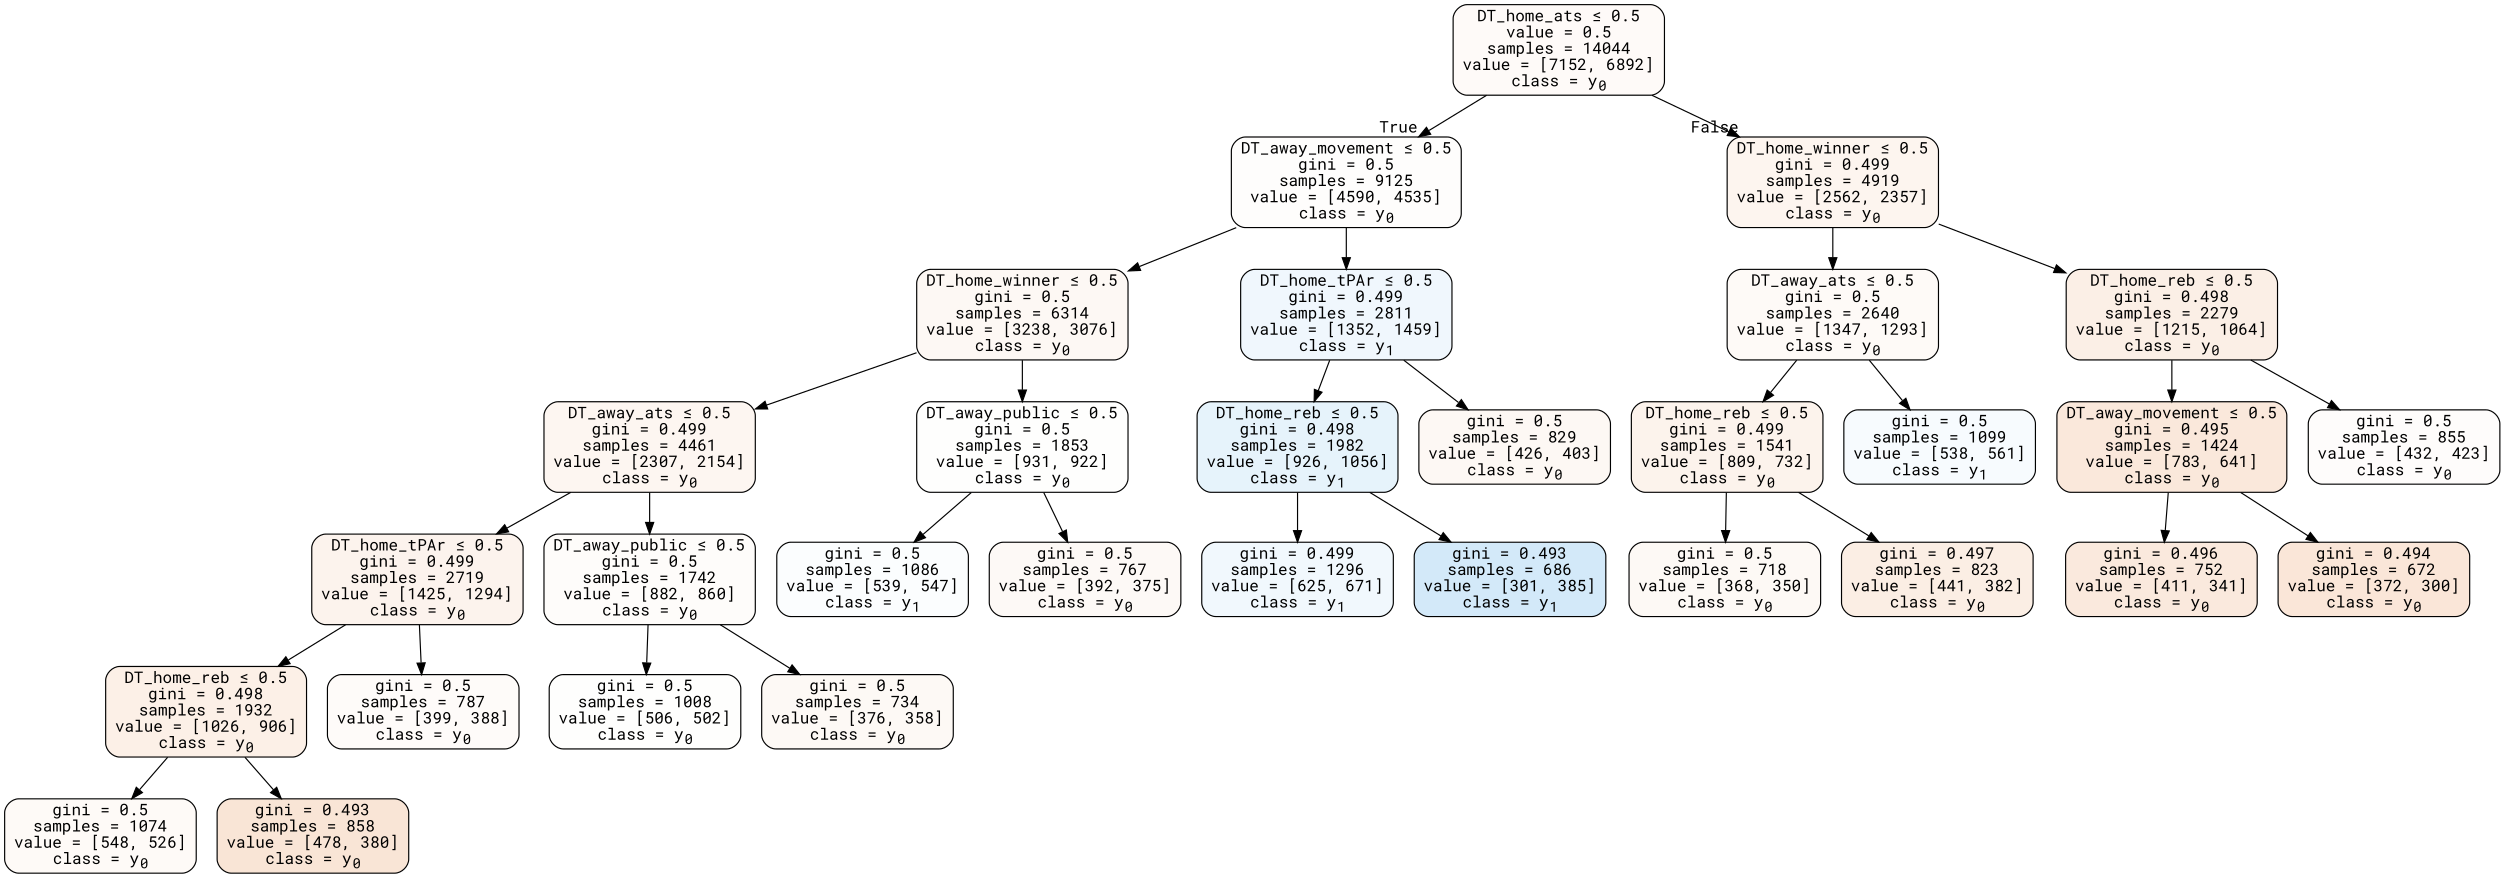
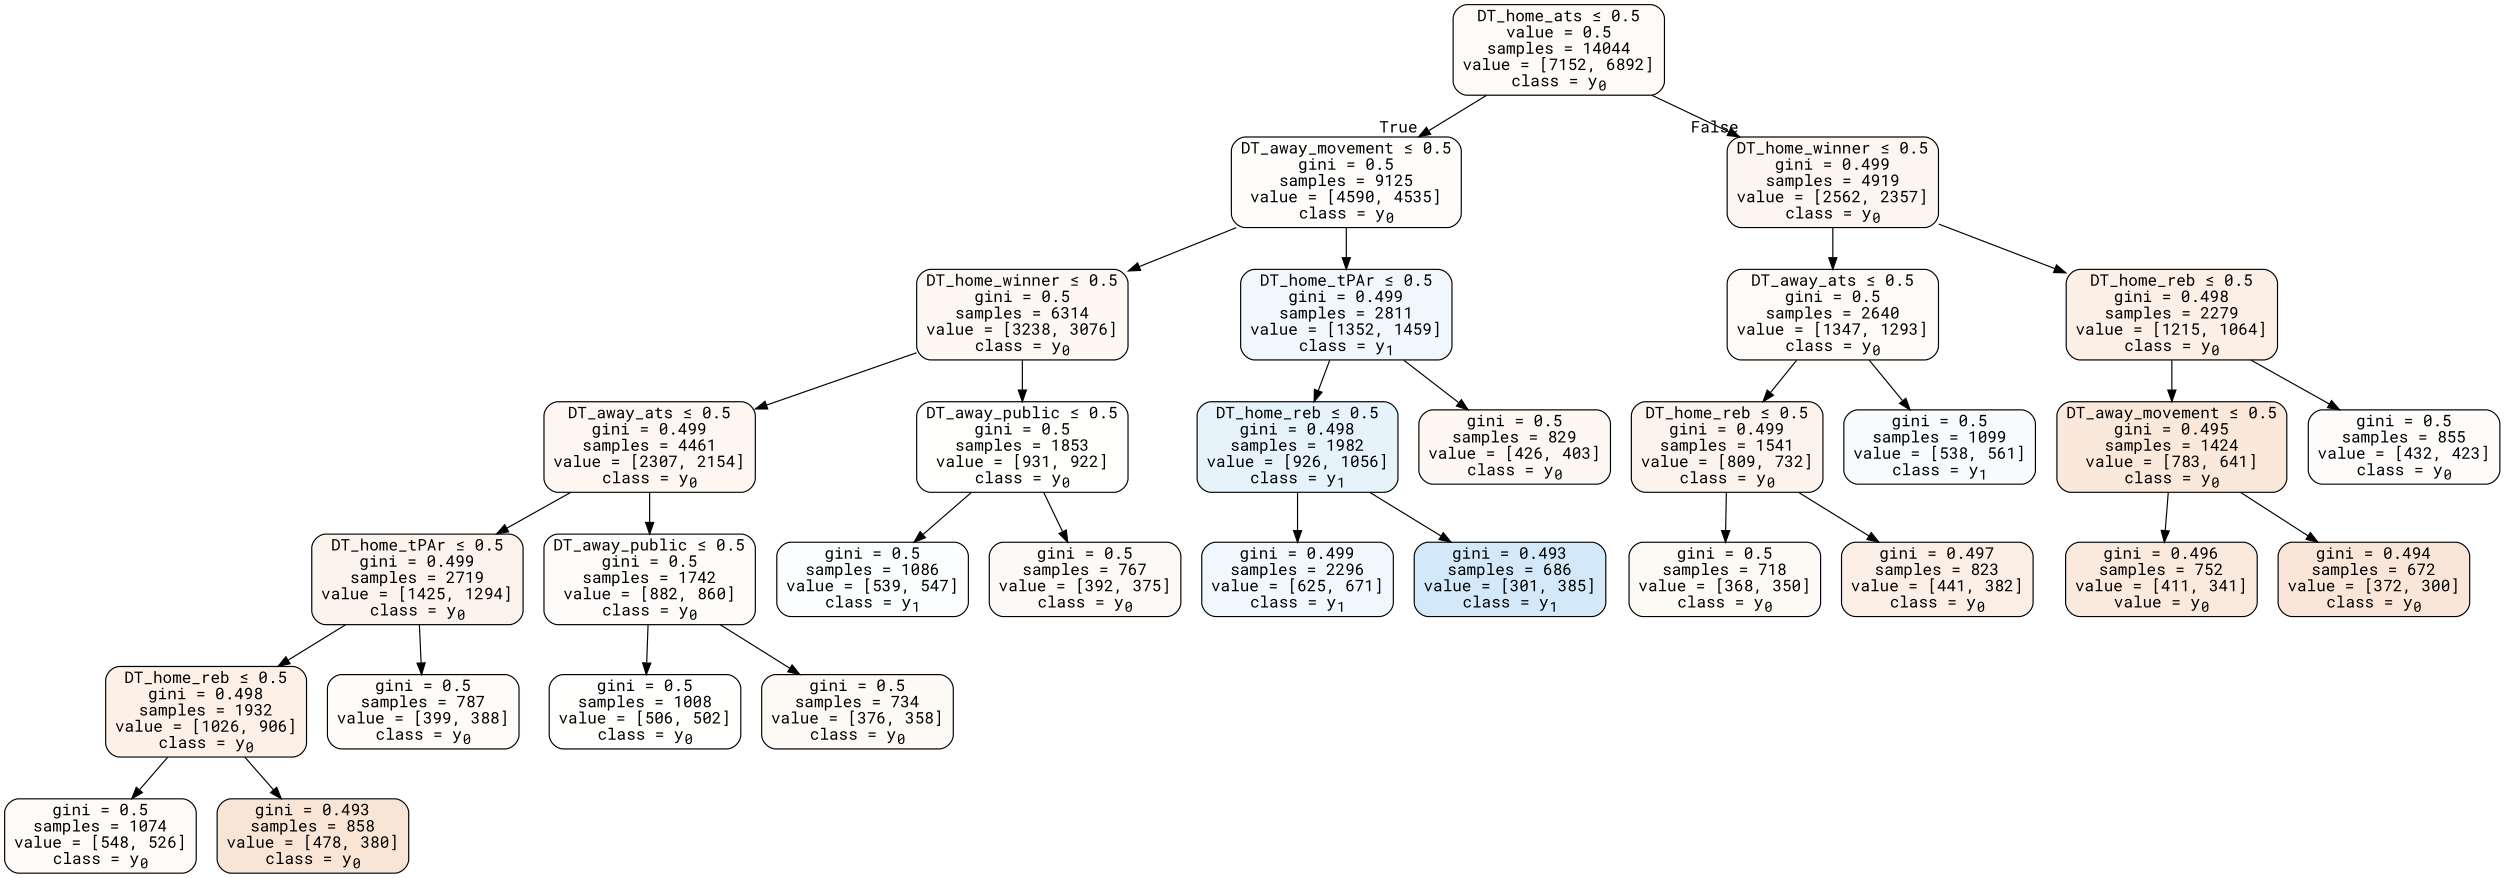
  digraph {
    fontname="Roboto Mono"
    node [color=black fillcolor="#e581390a" fontname="Roboto Mono" shape=box style="filled, rounded"]
    edge [fontname="Roboto Mono"]
    n1 [fillcolor="#e5813909" label=<DT_home_ats &le; 0.5<br/>value = 0.5<br/>samples = 14044<br/>value = [7152, 6892]<br/>class = y<SUB>0</SUB>>]
    n2 [fillcolor="#e5813903" label=<DT_away_movement &le; 0.5<br/>gini = 0.5<br/>samples = 9125<br/>value = [4590, 4535]<br/>class = y<SUB>0</SUB>>]
    n3 [fillcolor="#e5813914" label=<DT_home_winner &le; 0.5<br/>gini = 0.499<br/>samples = 4919<br/>value = [2562, 2357]<br/>class = y<SUB>0</SUB>>]
    n4 [fillcolor="#e581390d" label=<DT_home_winner &le; 0.5<br/>gini = 0.5<br/>samples = 6314<br/>value = [3238, 3076]<br/>class = y<SUB>0</SUB>>]
    n5 [fillcolor="#399de513" label=<DT_home_tPAr &le; 0.5<br/>gini = 0.499<br/>samples = 2811<br/>value = [1352, 1459]<br/>class = y<SUB>1</SUB>>]
    n6 [label=<DT_away_ats &le; 0.5<br/>gini = 0.5<br/>samples = 2640<br/>value = [1347, 1293]<br/>class = y<SUB>0</SUB>>]
    n7 [fillcolor="#e5813920" label=<DT_home_reb &le; 0.5<br/>gini = 0.498<br/>samples = 2279<br/>value = [1215, 1064]<br/>class = y<SUB>0</SUB>>]
    n8 [fillcolor="#e5813911" label=<DT_away_ats &le; 0.5<br/>gini = 0.499<br/>samples = 4461<br/>value = [2307, 2154]<br/>class = y<SUB>0</SUB>>]
    n9 [fillcolor="#e5813902" label=<DT_away_public &le; 0.5<br/>gini = 0.5<br/>samples = 1853<br/>value = [931, 922]<br/>class = y<SUB>0</SUB>>]
    n10 [fillcolor="#399de51f" label=<DT_home_reb &le; 0.5<br/>gini = 0.498<br/>samples = 1982<br/>value = [926, 1056]<br/>class = y<SUB>1</SUB>>]
    n11 [fillcolor="#e581390e" label=<gini = 0.5<br/>samples = 829<br/>value = [426, 403]<br/>class = y<SUB>0</SUB>>]
    n12 [fillcolor="#e5813917" label=<DT_home_tPAr &le; 0.5<br/>gini = 0.499<br/>samples = 2719<br/>value = [1425, 1294]<br/>class = y<SUB>0</SUB>>]
    n13 [fillcolor="#e5813906" label=<DT_away_public &le; 0.5<br/>gini = 0.5<br/>samples = 1742<br/>value = [882, 860]<br/>class = y<SUB>0</SUB>>]
    n14 [fillcolor="#399de504" label=<gini = 0.5<br/>samples = 1086<br/>value = [539, 547]<br/>class = y<SUB>1</SUB>>]
    n15 [fillcolor="#e581390b" label=<gini = 0.5<br/>samples = 767<br/>value = [392, 375]<br/>class = y<SUB>0</SUB>>]
    n16 [fillcolor="#e581391e" label=<DT_home_reb &le; 0.5<br/>gini = 0.498<br/>samples = 1932<br/>value = [1026, 906]<br/>class = y<SUB>0</SUB>>]
    n17 [fillcolor="#e5813907" label=<gini = 0.5<br/>samples = 787<br/>value = [399, 388]<br/>class = y<SUB>0</SUB>>]
    n18 [fillcolor="#e5813902" label=<gini = 0.5<br/>samples = 1008<br/>value = [506, 502]<br/>class = y<SUB>0</SUB>>]
    n19 [fillcolor="#e581390c" label=<gini = 0.5<br/>samples = 734<br/>value = [376, 358]<br/>class = y<SUB>0</SUB>>]
    n20 [label=<gini = 0.5<br/>samples = 1074<br/>value = [548, 526]<br/>class = y<SUB>0</SUB>>]
    n21 [fillcolor="#e5813934" label=<gini = 0.493<br/>samples = 858<br/>value = [478, 380]<br/>class = y<SUB>0</SUB>>]
-   n22 [fillcolor="#399de511" label=<gini = 0.499<br/>samples = 1296<br/>value = [625, 671]<br/>class = y<SUB>1</SUB>>]
+   n22 [fillcolor="#399de511" label=<gini = 0.499<br/>samples = 2296<br/>value = [625, 671]<br/>class = y<SUB>1</SUB>>]
    n23 [fillcolor="#399de538" label=<gini = 0.493<br/>samples = 686<br/>value = [301, 385]<br/>class = y<SUB>1</SUB>>]
    n24 [fillcolor="#e5813918" label=<DT_home_reb &le; 0.5<br/>gini = 0.499<br/>samples = 1541<br/>value = [809, 732]<br/>class = y<SUB>0</SUB>>]
    n25 [fillcolor="#399de50a" label=<gini = 0.5<br/>samples = 1099<br/>value = [538, 561]<br/>class = y<SUB>1</SUB>>]
    n26 [fillcolor="#e581392e" label=<DT_away_movement &le; 0.5<br/>gini = 0.495<br/>samples = 1424<br/>value = [783, 641]<br/>class = y<SUB>0</SUB>>]
    n27 [fillcolor="#e5813905" label=<gini = 0.5<br/>samples = 855<br/>value = [432, 423]<br/>class = y<SUB>0</SUB>>]
    n28 [fillcolor="#e581390c" label=<gini = 0.5<br/>samples = 718<br/>value = [368, 350]<br/>class = y<SUB>0</SUB>>]
    n29 [fillcolor="#e5813922" label=<gini = 0.497<br/>samples = 823<br/>value = [441, 382]<br/>class = y<SUB>0</SUB>>]
-   n30 [fillcolor="#e581392b" label=<gini = 0.496<br/>samples = 752<br/>value = [411, 341]<br/>class = y<SUB>0</SUB>>]
+   n30 [fillcolor="#e581392b" label=<gini = 0.496<br/>samples = 752<br/>value = [411, 341]<br/>value = y<SUB>0</SUB>>]
    n31 [fillcolor="#e5813931" label=<gini = 0.494<br/>samples = 672<br/>value = [372, 300]<br/>class = y<SUB>0</SUB>>]
    n1 -> n2 [headlabel=True labelangle=45 labeldistance=2.5]
    n1 -> n3 [headlabel=False labelangle=-45 labeldistance=2.5]
    n2 -> n4
    n2 -> n5
    n3 -> n6
    n3 -> n7
    n4 -> n8
    n4 -> n9
    n5 -> n10
    n5 -> n11
    n6 -> n24
    n6 -> n25
    n7 -> n26
    n7 -> n27
    n8 -> n12
    n8 -> n13
    n9 -> n14
    n9 -> n15
    n10 -> n22
    n10 -> n23
    n12 -> n16
    n12 -> n17
    n13 -> n18
    n13 -> n19
    n16 -> n20
    n16 -> n21
    n24 -> n28
    n24 -> n29
    n26 -> n30
    n26 -> n31
  }
